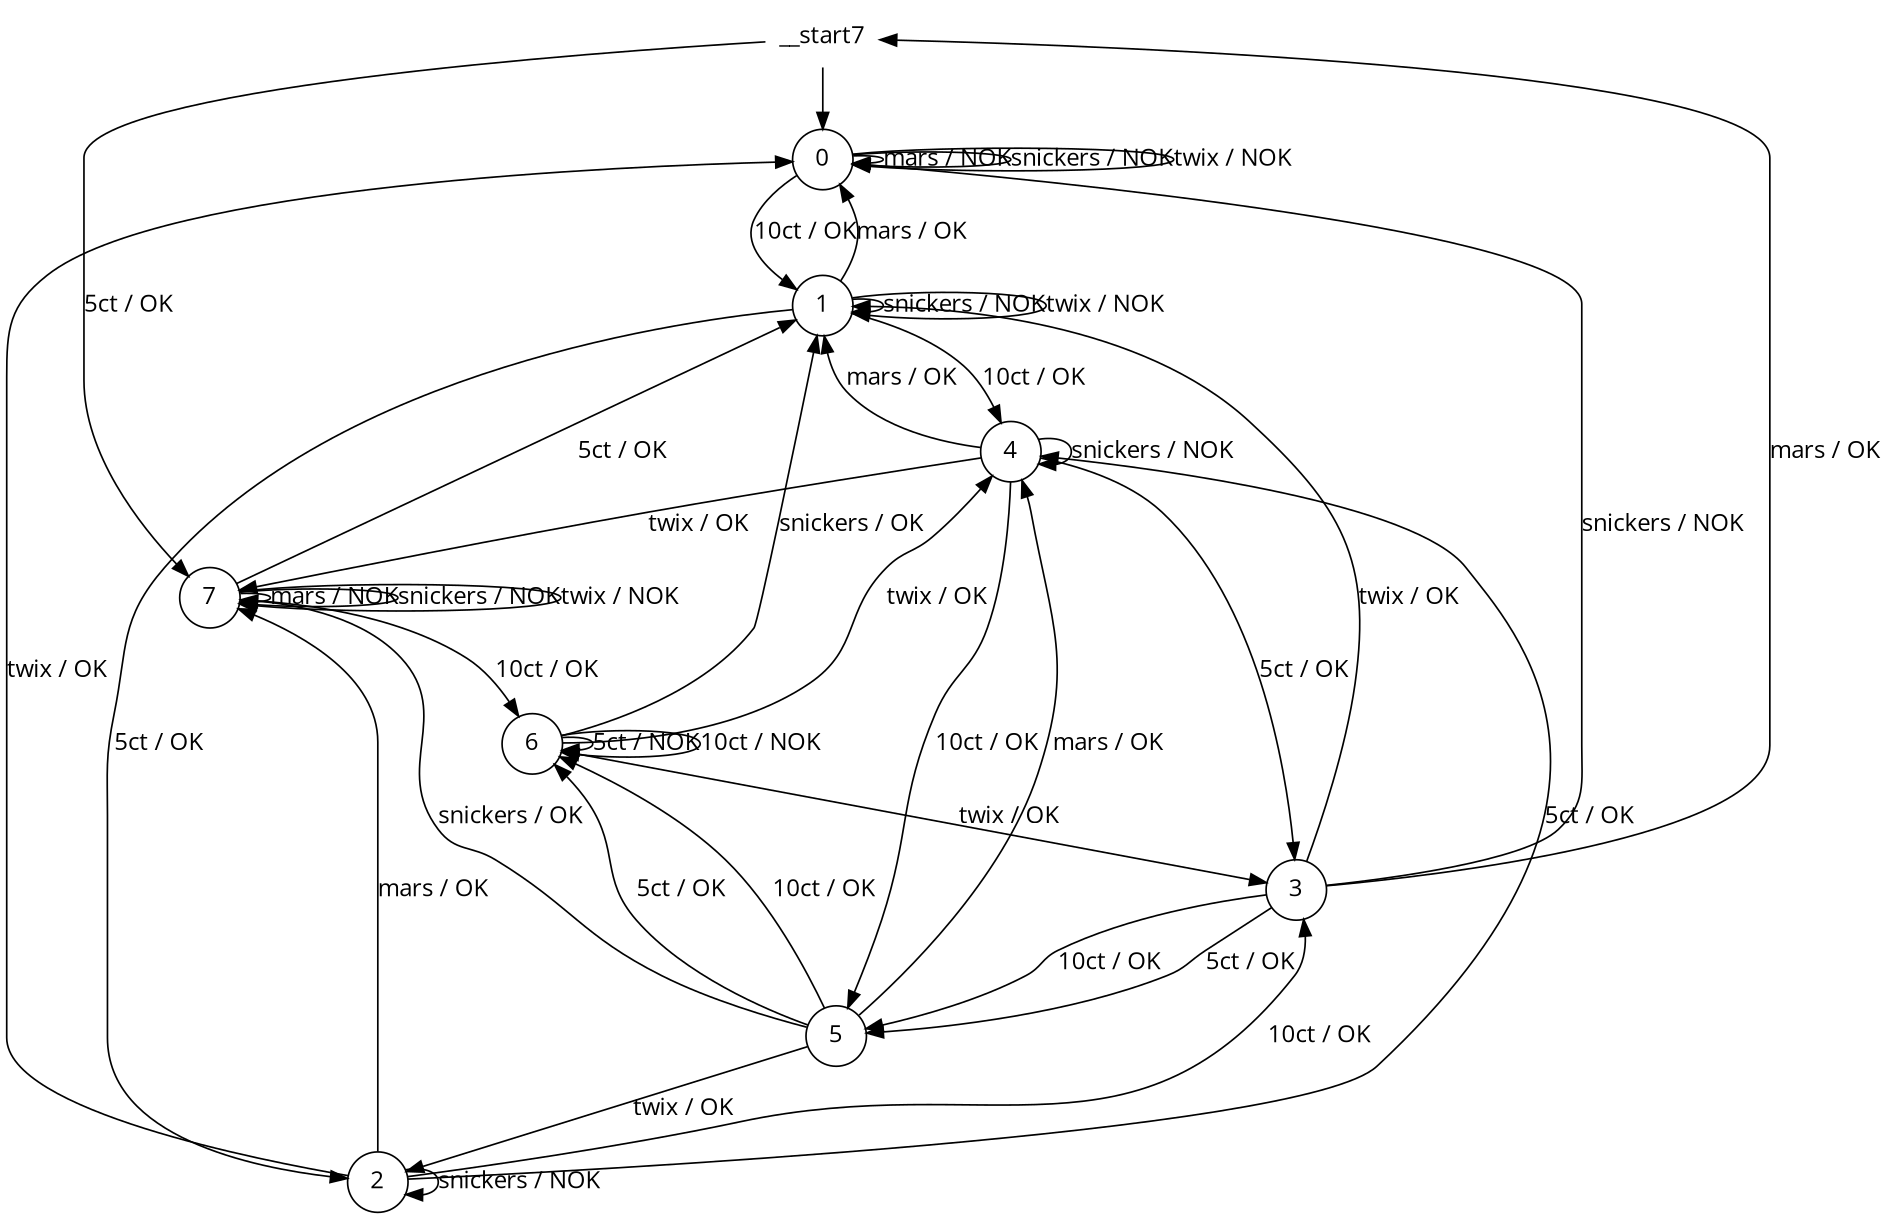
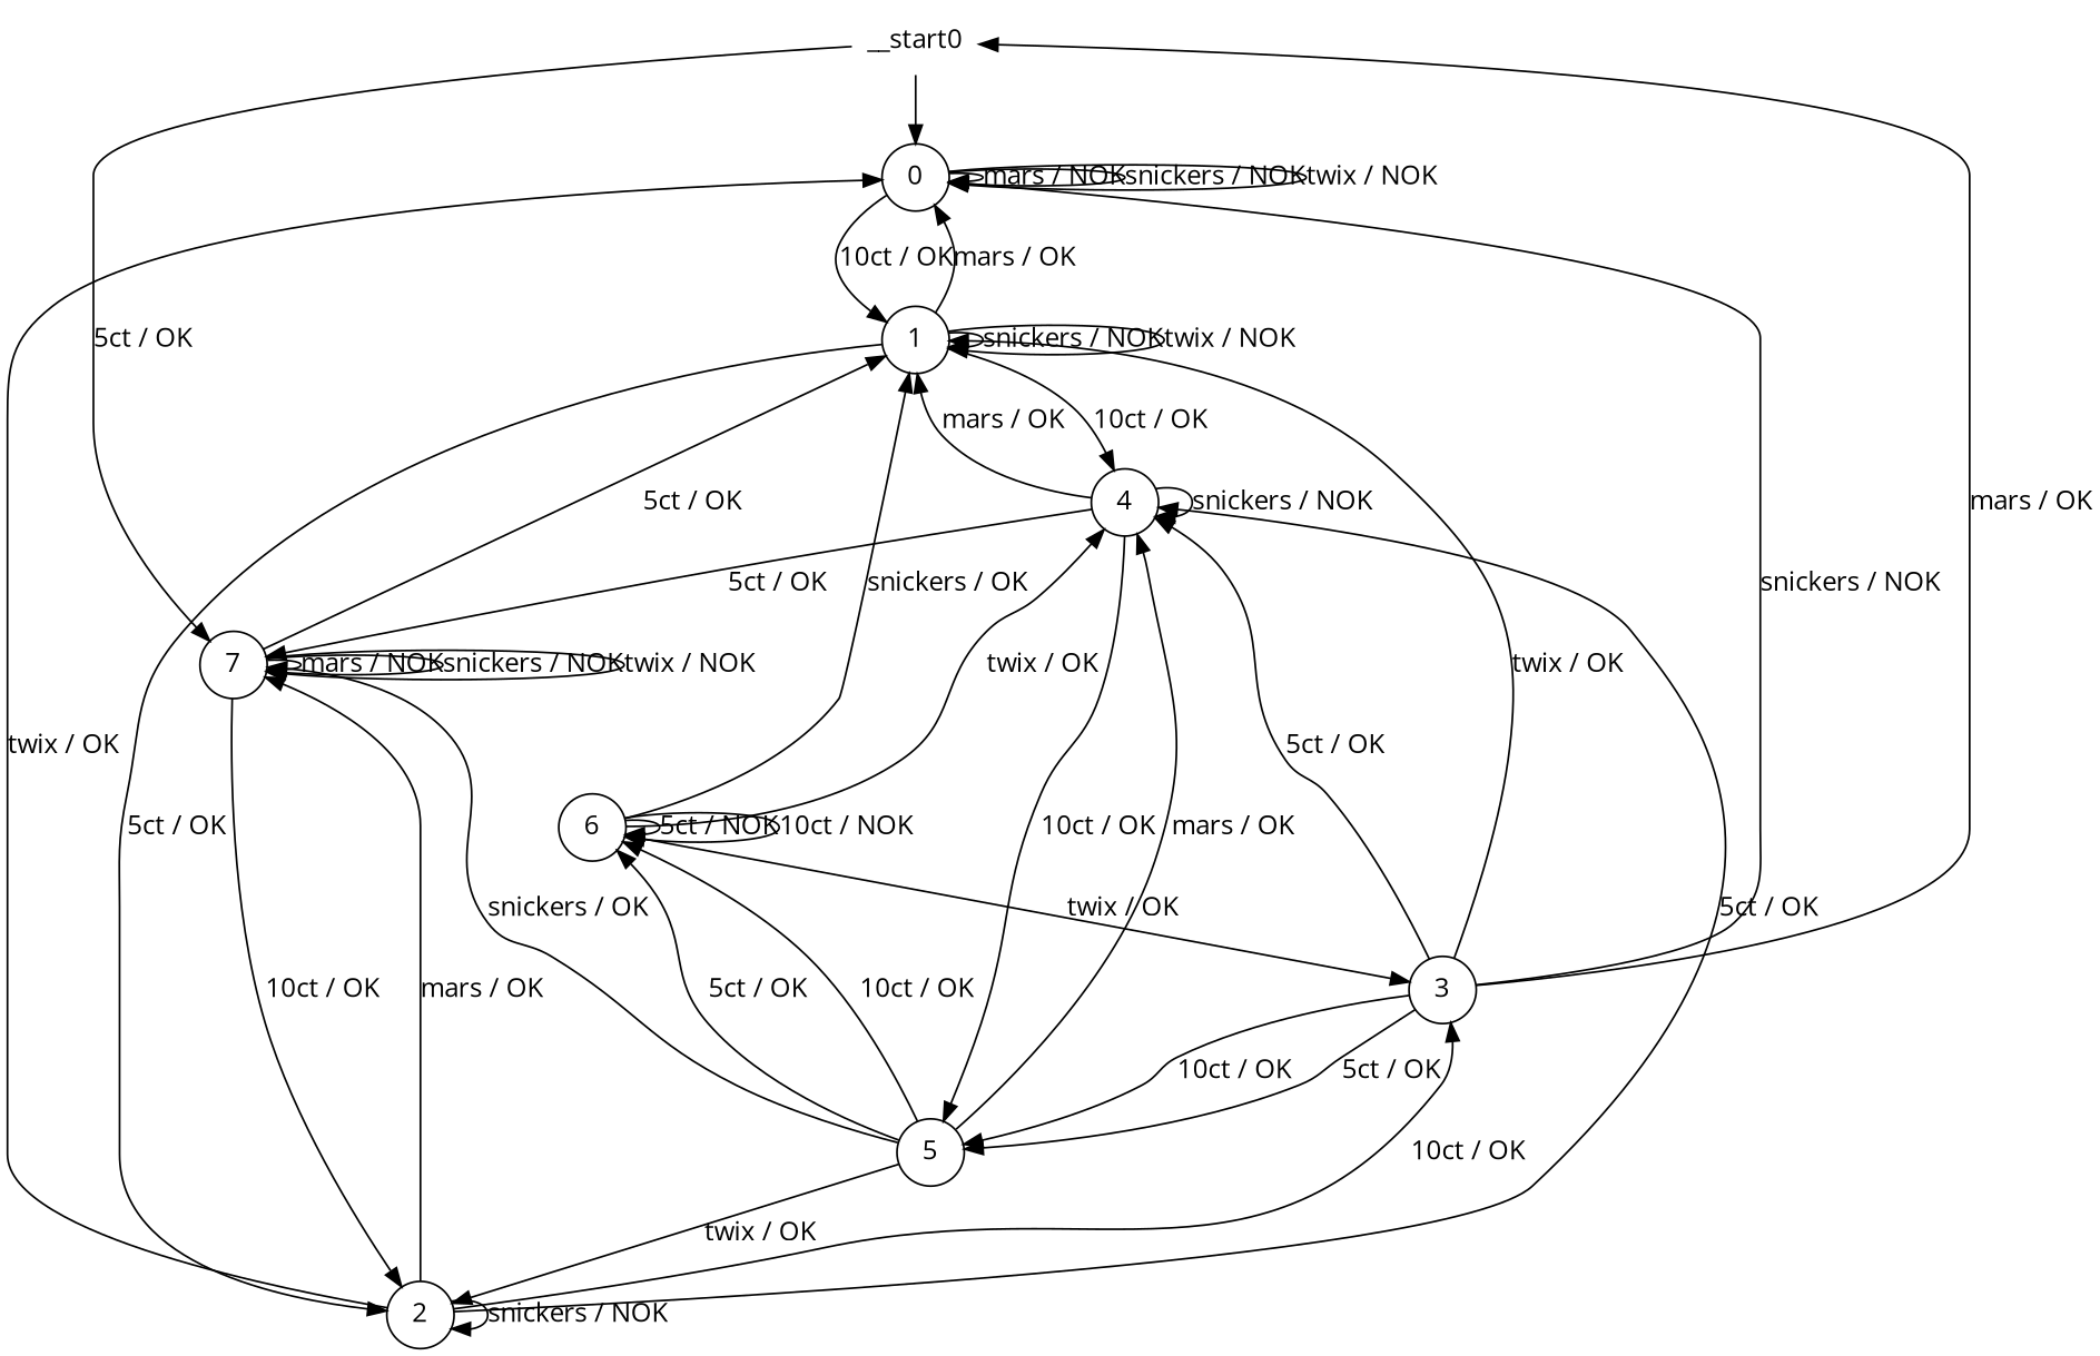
  digraph {
    fontname="Open Sans"
    node [fontname="Open Sans" shape=circle]
    edge [fontname="Open Sans"]
-   __start0 [shape=none label=__start7]
+   __start0 [shape=none]
    n2 [label=0]
    n3 [label=7]
    n4 [label=1]
    n5 [label=2]
    n6 [label=4]
    n7 [label=3]
    n8 [label=5]
    n9 [label=6]
    __start0 -> n2
    __start0 -> n3 [label="5ct / OK"]
    n2 -> n2 [label="mars / NOK"]
    n2 -> n2 [label="snickers / NOK"]
    n2 -> n2 [label="twix / NOK"]
    n2 -> n4 [label="10ct / OK"]
    n3 -> n3 [label="mars / NOK"]
    n3 -> n3 [label="snickers / NOK"]
    n3 -> n3 [label="twix / NOK"]
    n3 -> n4 [label="5ct / OK"]
-   n3 -> n9 [label="10ct / OK"]
+   n3 -> n5 [label="10ct / OK"]
    n4 -> n2 [label="mars / OK"]
    n4 -> n4 [label="snickers / NOK"]
    n4 -> n4 [label="twix / NOK"]
    n4 -> n5 [label="5ct / OK"]
    n4 -> n6 [label="10ct / OK"]
    n5 -> n2 [label="twix / OK"]
    n5 -> n3 [label="mars / OK"]
    n5 -> n5 [label="snickers / NOK"]
    n5 -> n6 [label="5ct / OK"]
    n5 -> n7 [label="10ct / OK"]
-   n6 -> n3 [label="twix / OK"]
+   n6 -> n3 [label="5ct / OK"]
    n6 -> n4 [label="mars / OK"]
    n6 -> n6 [label="snickers / NOK"]
-   n6 -> n7 [label="5ct / OK"]
+   n7 -> n6 [label="5ct / OK"]
    n6 -> n8 [label="10ct / OK"]
    n7 -> __start0 [label="mars / OK"]
    n7 -> n2 [label="snickers / NOK"]
    n7 -> n4 [label="twix / OK"]
    n7 -> n8 [label="5ct / OK"]
    n7 -> n8 [label="10ct / OK"]
    n8 -> n3 [label="snickers / OK"]
    n8 -> n5 [label="twix / OK"]
    n8 -> n6 [label="mars / OK"]
    n8 -> n9 [label="5ct / OK"]
    n8 -> n9 [label="10ct / OK"]
    n9 -> n4 [label="snickers / OK"]
    n9 -> n6 [label="twix / OK"]
    n9 -> n7 [label="twix / OK"]
    n9 -> n9 [label="5ct / NOK"]
    n9 -> n9 [label="10ct / NOK"]
  }
